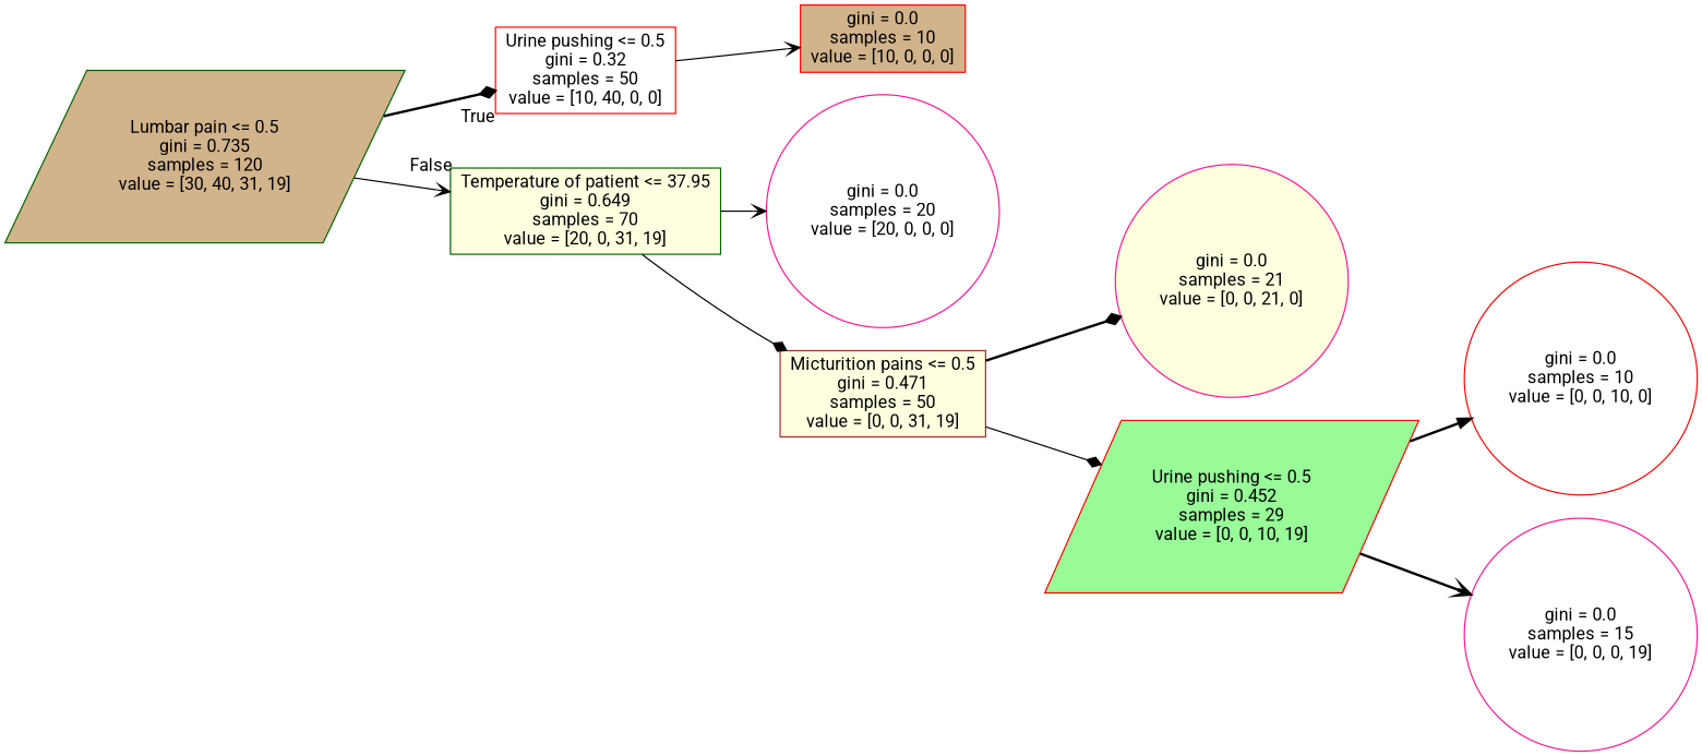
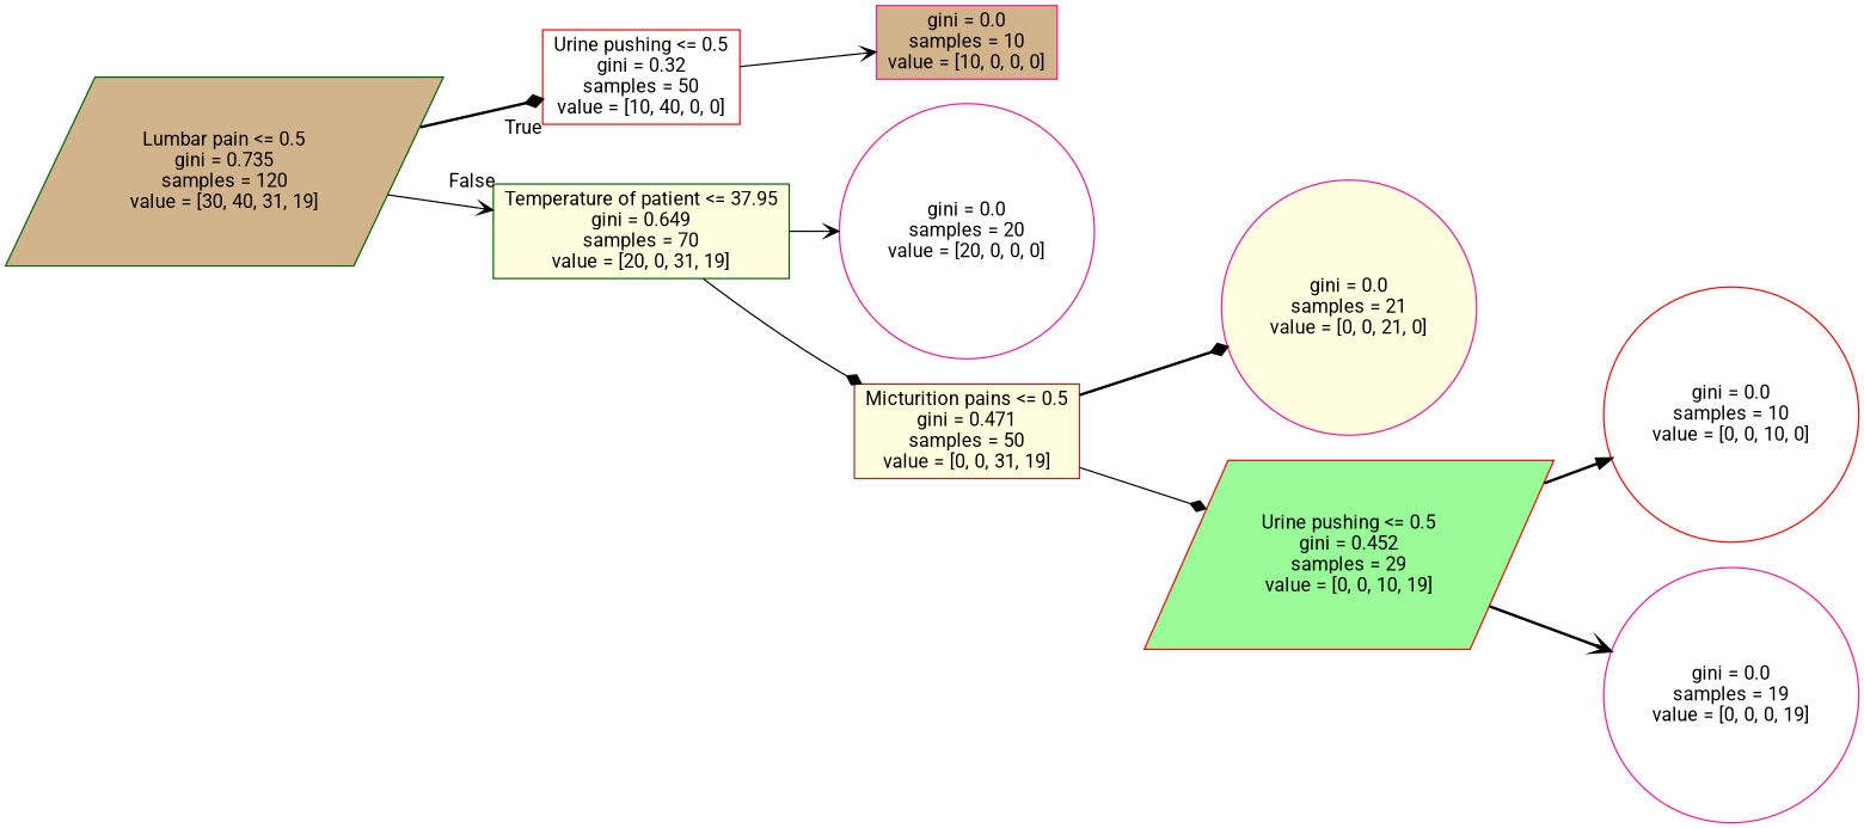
  digraph {
    fontname=Roboto
    rankdir=LR
    node [color=deeppink fillcolor=white fontname=Roboto shape=box style=filled]
    edge [arrowhead=diamond fontname=Roboto style=solid]
    n1 [color=darkgreen fillcolor=tan label="Lumbar pain <= 0.5\ngini = 0.735\nsamples = 120\nvalue = [30, 40, 31, 19]" shape=parallelogram]
    n2 [color=red label="Urine pushing <= 0.5\ngini = 0.32\nsamples = 50\nvalue = [10, 40, 0, 0]"]
    n3 [color=darkgreen fillcolor=lightyellow label="Temperature of patient <= 37.95\ngini = 0.649\nsamples = 70\nvalue = [20, 0, 31, 19]"]
-   n4 [color=red fillcolor=tan label="gini = 0.0\nsamples = 10\nvalue = [10, 0, 0, 0]"]
+   n4 [fillcolor=tan label="gini = 0.0\nsamples = 10\nvalue = [10, 0, 0, 0]"]
    n5 [label="gini = 0.0\nsamples = 20\nvalue = [20, 0, 0, 0]" shape=circle]
    n6 [color=brown fillcolor=lightyellow label="Micturition pains <= 0.5\ngini = 0.471\nsamples = 50\nvalue = [0, 0, 31, 19]"]
    n7 [fillcolor=lightyellow label="gini = 0.0\nsamples = 21\nvalue = [0, 0, 21, 0]" shape=circle]
    n8 [color=red fillcolor=palegreen label="Urine pushing <= 0.5\ngini = 0.452\nsamples = 29\nvalue = [0, 0, 10, 19]" shape=parallelogram]
    n9 [color=red label="gini = 0.0\nsamples = 10\nvalue = [0, 0, 10, 0]" shape=circle]
-   n10 [label="gini = 0.0\nsamples = 15\nvalue = [0, 0, 0, 19]" shape=circle]
+   n10 [label="gini = 0.0\nsamples = 19\nvalue = [0, 0, 0, 19]" shape=circle]
    n1 -> n2 [headlabel=True labelangle=45 labeldistance=2.5 style=bold]
    n1 -> n3 [arrowhead=vee headlabel=False labelangle=-45 labeldistance=2.5]
    n2 -> n4 [arrowhead=vee]
    n3 -> n5 [arrowhead=vee]
    n3 -> n6
    n6 -> n7 [style=bold]
    n6 -> n8
    n8 -> n9 [arrowhead=normal style=bold]
    n8 -> n10 [arrowhead=vee style=bold]
  }
